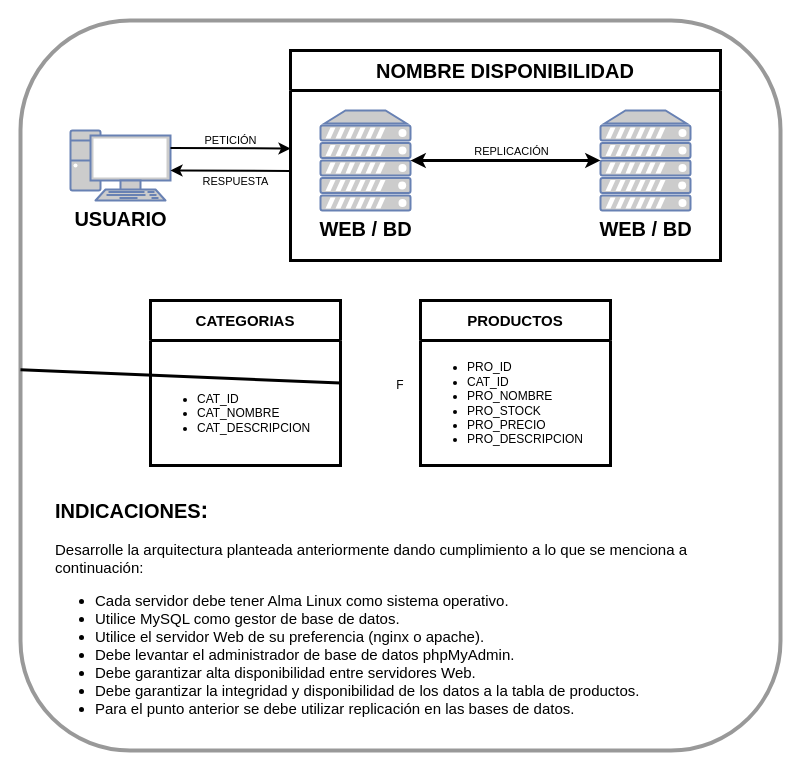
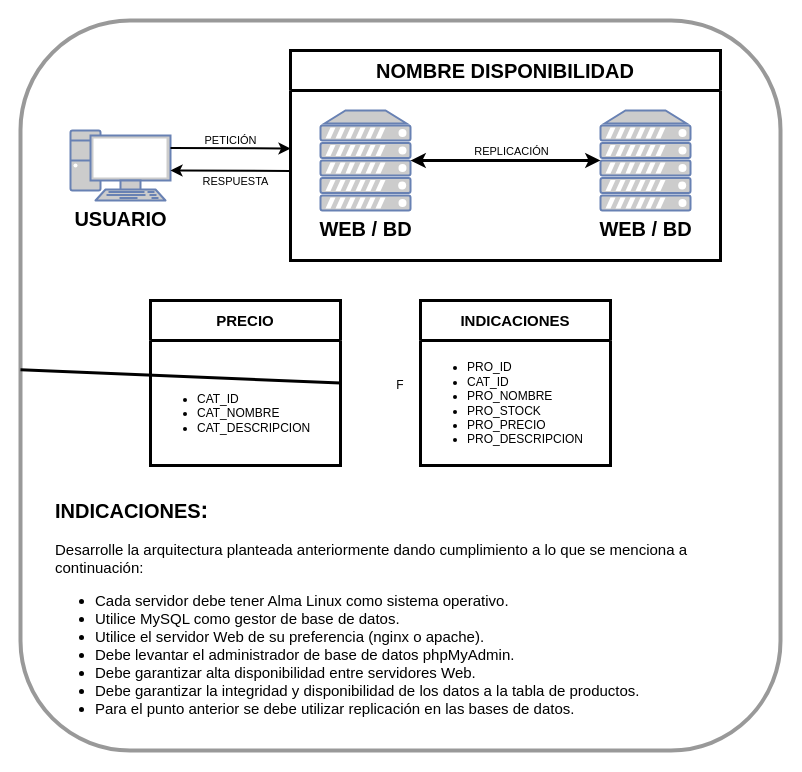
  <mxCell id="0" />
  <mxCell id="1" parent="0" />
  <mxCell id="2" value="F" style="rounded=1;whiteSpace=wrap;html=1;fillColor=none;strokeWidth=4;strokeColor=#000000;perimeterSpacing=0;opacity=40;glass=0;shadow=0;" vertex="1" parent="1"><mxGeometry x="20" y="20" width="760" height="730" as="geometry" /></mxCell>
  <mxCell id="3" value="&lt;font color=&quot;#000000&quot; style=&quot;font-size: 20px;&quot;&gt;&lt;b&gt;USUARIO&lt;/b&gt;&lt;/font&gt;" style="fontColor=#0066CC;verticalAlign=top;verticalLabelPosition=bottom;labelPosition=center;align=center;html=1;outlineConnect=0;fillColor=#CCCCCC;strokeColor=#6881B3;gradientColor=none;gradientDirection=north;strokeWidth=2;shape=mxgraph.networks.pc;" vertex="1" parent="1"><mxGeometry x="70" y="130" width="100" height="70" as="geometry" /></mxCell>
  <mxCell id="4" value="&lt;font style=&quot;font-size: 20px;&quot;&gt;&lt;b&gt;&lt;font color=&quot;#000000&quot;&gt;WEB / BD&lt;/font&gt;&lt;br&gt;&lt;/b&gt;&lt;/font&gt;" style="fontColor=#0066CC;verticalAlign=top;verticalLabelPosition=bottom;labelPosition=center;align=center;html=1;outlineConnect=0;fillColor=#CCCCCC;strokeColor=#6881B3;gradientColor=none;gradientDirection=north;strokeWidth=2;shape=mxgraph.networks.server;" vertex="1" parent="1"><mxGeometry x="320" y="110" width="90" height="100" as="geometry" /></mxCell>
  <mxCell id="5" value="&lt;font color=&quot;#000000&quot; style=&quot;font-size: 20px;&quot;&gt;NOMBRE DISPONIBILIDAD&lt;/font&gt;" style="swimlane;whiteSpace=wrap;html=1;startSize=40;fillColor=none;strokeColor=#000000;strokeWidth=3;" vertex="1" parent="1"><mxGeometry x="290" y="50" width="430" height="210" as="geometry" /></mxCell>
  <mxCell id="6" value="&lt;font color=&quot;#000000&quot; style=&quot;font-size: 20px;&quot;&gt;&lt;b&gt;WEB / BD&lt;/b&gt;&lt;/font&gt;" style="fontColor=#0066CC;verticalAlign=top;verticalLabelPosition=bottom;labelPosition=center;align=center;html=1;outlineConnect=0;fillColor=#CCCCCC;strokeColor=#6881B3;gradientColor=none;gradientDirection=north;strokeWidth=2;shape=mxgraph.networks.server;" vertex="1" parent="5"><mxGeometry x="310" y="60" width="90" height="100" as="geometry" /></mxCell>
  <mxCell id="7" value="" style="endArrow=classic;startArrow=classic;html=1;rounded=0;entryX=0;entryY=0.5;entryDx=0;entryDy=0;entryPerimeter=0;exitX=1;exitY=0.5;exitDx=0;exitDy=0;exitPerimeter=0;strokeWidth=3;strokeColor=#000000;" edge="1" parent="1" source="4" target="6"><mxGeometry width="50" height="50" relative="1" as="geometry"><mxPoint x="360" y="250" as="sourcePoint" /><mxPoint x="410" y="200" as="targetPoint" /></mxGeometry></mxCell>
  <mxCell id="8" value="&lt;font color=&quot;#000000&quot;&gt;REPLICACIÓN&lt;/font&gt;" style="edgeLabel;html=1;align=center;verticalAlign=middle;resizable=0;points=[];labelBackgroundColor=none;" vertex="1" connectable="0" parent="7"><mxGeometry x="0.179" y="-2" relative="1" as="geometry"><mxPoint x="-12" y="-12" as="offset" /></mxGeometry></mxCell>
  <mxCell id="9" value="" style="endArrow=classic;html=1;rounded=0;strokeWidth=2;strokeColor=#000000;" edge="1" parent="1"><mxGeometry width="50" height="50" relative="1" as="geometry"><mxPoint x="170" y="147.5" as="sourcePoint" /><mxPoint x="290" y="148" as="targetPoint" /></mxGeometry></mxCell>
  <mxCell id="10" value="&lt;font color=&quot;#000000&quot;&gt;PETICIÓN&lt;/font&gt;" style="edgeLabel;html=1;align=center;verticalAlign=middle;resizable=0;points=[];labelBackgroundColor=none;" vertex="1" connectable="0" parent="9"><mxGeometry x="0.317" y="-1" relative="1" as="geometry"><mxPoint x="-19" y="-9" as="offset" /></mxGeometry></mxCell>
  <mxCell id="11" value="" style="endArrow=none;html=1;rounded=0;strokeWidth=2;endFill=0;startArrow=classic;startFill=1;strokeColor=#000000;" edge="1" parent="1"><mxGeometry width="50" height="50" relative="1" as="geometry"><mxPoint x="170" y="170" as="sourcePoint" /><mxPoint x="290" y="170.5" as="targetPoint" /></mxGeometry></mxCell>
  <mxCell id="12" value="&lt;font color=&quot;#000000&quot;&gt;RESPUESTA&lt;/font&gt;" style="edgeLabel;html=1;align=center;verticalAlign=middle;resizable=0;points=[];labelBackgroundColor=none;" vertex="1" connectable="0" parent="11"><mxGeometry x="0.083" y="-1" relative="1" as="geometry"><mxPoint y="9" as="offset" /></mxGeometry></mxCell>
  <mxCell id="13" value="&lt;h1&gt;&lt;font color=&quot;#000000&quot;&gt;&lt;font style=&quot;font-size: 20px;&quot;&gt;INDICACIONES&lt;/font&gt;&lt;span style=&quot;font-size: 23px;&quot;&gt;:&lt;/span&gt;&lt;/font&gt;&lt;/h1&gt;&lt;h1 style=&quot;font-size: 15px;&quot;&gt;&lt;font style=&quot;font-size: 15px;&quot; color=&quot;#000000&quot;&gt;&lt;span style=&quot;font-weight: normal;&quot;&gt;Desarrolle la arquitectura&amp;nbsp;&lt;/span&gt;&lt;span style=&quot;caret-color: rgb(0, 0, 0); font-weight: 400;&quot;&gt;planteada anteriormente dando cumplimiento a lo que se menciona a continuación:&lt;/span&gt;&lt;br&gt;&lt;/font&gt;&lt;/h1&gt;&lt;div style=&quot;font-size: 15px;&quot;&gt;&lt;ul&gt;&lt;li&gt;&lt;font style=&quot;font-size: 15px;&quot; color=&quot;#000000&quot;&gt;&lt;span style=&quot;caret-color: rgb(0, 0, 0);&quot;&gt;Cada servidor debe tener Alma Linux como sistema operativo.&lt;/span&gt;&lt;/font&gt;&lt;/li&gt;&lt;li&gt;&lt;font style=&quot;font-size: 15px;&quot; color=&quot;#000000&quot;&gt;&lt;span style=&quot;caret-color: rgb(0, 0, 0);&quot;&gt;Utilice MySQL como gestor de base de datos.&lt;/span&gt;&lt;/font&gt;&lt;/li&gt;&lt;li&gt;&lt;font style=&quot;font-size: 15px;&quot; color=&quot;#000000&quot;&gt;&lt;span style=&quot;caret-color: rgb(0, 0, 0);&quot;&gt;Utilice el servidor Web de su preferencia (nginx o apache).&lt;/span&gt;&lt;/font&gt;&lt;/li&gt;&lt;li&gt;&lt;font style=&quot;font-size: 15px;&quot; color=&quot;#000000&quot;&gt;&lt;span style=&quot;caret-color: rgb(0, 0, 0);&quot;&gt;Debe levantar el administrador de base de datos phpMyAdmin.&lt;/span&gt;&lt;/font&gt;&lt;/li&gt;&lt;li&gt;&lt;font style=&quot;font-size: 15px;&quot; color=&quot;#000000&quot;&gt;&lt;span style=&quot;caret-color: rgb(0, 0, 0);&quot;&gt;Debe garantizar alta disponibilidad entre servidores Web.&lt;/span&gt;&lt;/font&gt;&lt;/li&gt;&lt;li&gt;&lt;font style=&quot;font-size: 15px;&quot; color=&quot;#000000&quot;&gt;&lt;span style=&quot;caret-color: rgb(0, 0, 0);&quot;&gt;Debe garantizar la integridad y disponibilidad de los datos a la tabla de productos.&amp;nbsp;&lt;/span&gt;&lt;/font&gt;&lt;/li&gt;&lt;li&gt;&lt;font style=&quot;font-size: 15px;&quot; color=&quot;#000000&quot;&gt;&lt;span style=&quot;caret-color: rgb(0, 0, 0);&quot;&gt;Para el punto anterior se debe utilizar replicación en las bases de datos.&lt;/span&gt;&lt;/font&gt;&lt;/li&gt;&lt;/ul&gt;&lt;/div&gt;" style="text;html=1;strokeColor=none;fillColor=none;spacing=5;spacingTop=-20;whiteSpace=wrap;overflow=hidden;rounded=0;" vertex="1" parent="1"><mxGeometry x="50" y="490" width="700" height="235" as="geometry" /></mxCell>
- <mxCell id="14" value="&lt;font style=&quot;font-size: 15px;&quot; color=&quot;#000000&quot;&gt;CATEGORIAS&lt;/font&gt;" style="swimlane;whiteSpace=wrap;html=1;startSize=40;fillColor=none;strokeColor=#000000;strokeWidth=3;" vertex="1" parent="1"><mxGeometry x="150" y="300" width="190" height="165" as="geometry" /></mxCell>
+ <mxCell id="14" value="&lt;font style=&quot;font-size: 15px;&quot; color=&quot;#000000&quot;&gt;PRECIO&lt;/font&gt;" style="swimlane;whiteSpace=wrap;html=1;startSize=40;fillColor=none;strokeColor=#000000;strokeWidth=3;" vertex="1" parent="1"><mxGeometry x="150" y="300" width="190" height="165" as="geometry" /></mxCell>
  <mxCell id="15" value="&lt;ul&gt;&lt;li&gt;&lt;font color=&quot;#000000&quot;&gt;&lt;span style=&quot;caret-color: rgb(0, 0, 0);&quot;&gt;CAT_ID&lt;/span&gt;&lt;/font&gt;&lt;/li&gt;&lt;li&gt;&lt;font color=&quot;#000000&quot;&gt;&lt;span style=&quot;caret-color: rgb(0, 0, 0);&quot;&gt;CAT_NOMBRE&lt;/span&gt;&lt;/font&gt;&lt;/li&gt;&lt;li&gt;&lt;font color=&quot;#000000&quot;&gt;&lt;span style=&quot;caret-color: rgb(0, 0, 0);&quot;&gt;CAT_DESCRIPCION&lt;/span&gt;&lt;/font&gt;&lt;/li&gt;&lt;/ul&gt;" style="text;html=1;align=left;verticalAlign=middle;resizable=0;points=[];autosize=1;strokeColor=none;fillColor=none;" vertex="1" parent="14"><mxGeometry x="5" y="72.5" width="180" height="80" as="geometry" /></mxCell>
- <mxCell id="16" value="&lt;font style=&quot;font-size: 15px;&quot; color=&quot;#000000&quot;&gt;PRODUCTOS&lt;/font&gt;" style="swimlane;whiteSpace=wrap;html=1;startSize=40;fillColor=none;strokeColor=#000000;strokeWidth=3;" vertex="1" parent="1"><mxGeometry x="420" y="300" width="190" height="165" as="geometry" /></mxCell>
+ <mxCell id="16" value="&lt;font style=&quot;font-size: 15px;&quot; color=&quot;#000000&quot;&gt;INDICACIONES&lt;/font&gt;" style="swimlane;whiteSpace=wrap;html=1;startSize=40;fillColor=none;strokeColor=#000000;strokeWidth=3;" vertex="1" parent="1"><mxGeometry x="420" y="300" width="190" height="165" as="geometry" /></mxCell>
  <mxCell id="17" value="&lt;ul&gt;&lt;li&gt;&lt;font color=&quot;#000000&quot;&gt;&lt;span style=&quot;caret-color: rgb(0, 0, 0);&quot;&gt;PRO_ID&lt;/span&gt;&lt;/font&gt;&lt;/li&gt;&lt;li&gt;&lt;font color=&quot;#000000&quot;&gt;&lt;span style=&quot;caret-color: rgb(0, 0, 0);&quot;&gt;CAT_ID&lt;/span&gt;&lt;/font&gt;&lt;/li&gt;&lt;li&gt;&lt;font color=&quot;#000000&quot;&gt;&lt;span style=&quot;caret-color: rgb(0, 0, 0);&quot;&gt;PRO_NOMBRE&lt;/span&gt;&lt;/font&gt;&lt;/li&gt;&lt;li&gt;&lt;font color=&quot;#000000&quot;&gt;&lt;span style=&quot;caret-color: rgb(0, 0, 0);&quot;&gt;PRO_STOCK&lt;/span&gt;&lt;/font&gt;&lt;/li&gt;&lt;li&gt;&lt;font color=&quot;#000000&quot;&gt;&lt;span style=&quot;caret-color: rgb(0, 0, 0);&quot;&gt;PRO_PRECIO&lt;/span&gt;&lt;/font&gt;&lt;/li&gt;&lt;li&gt;&lt;font color=&quot;#000000&quot;&gt;&lt;span style=&quot;caret-color: rgb(0, 0, 0);&quot;&gt;PRO_DESCRIPCION&lt;/span&gt;&lt;/font&gt;&lt;/li&gt;&lt;/ul&gt;" style="text;html=1;align=left;verticalAlign=middle;resizable=0;points=[];autosize=1;strokeColor=none;fillColor=none;" vertex="1" parent="16"><mxGeometry x="5" y="42.5" width="180" height="120" as="geometry" /></mxCell>
  <mxCell id="18" value="" style="endArrow=none;html=1;rounded=0;exitX=1;exitY=0.5;exitDx=0;exitDy=0;strokeColor=#000000;strokeWidth=3;" edge="1" parent="1" source="14" target="2"><mxGeometry width="50" height="50" relative="1" as="geometry"><mxPoint x="20" y="420" as="sourcePoint" /><mxPoint x="70" y="370" as="targetPoint" /></mxGeometry></mxCell>
